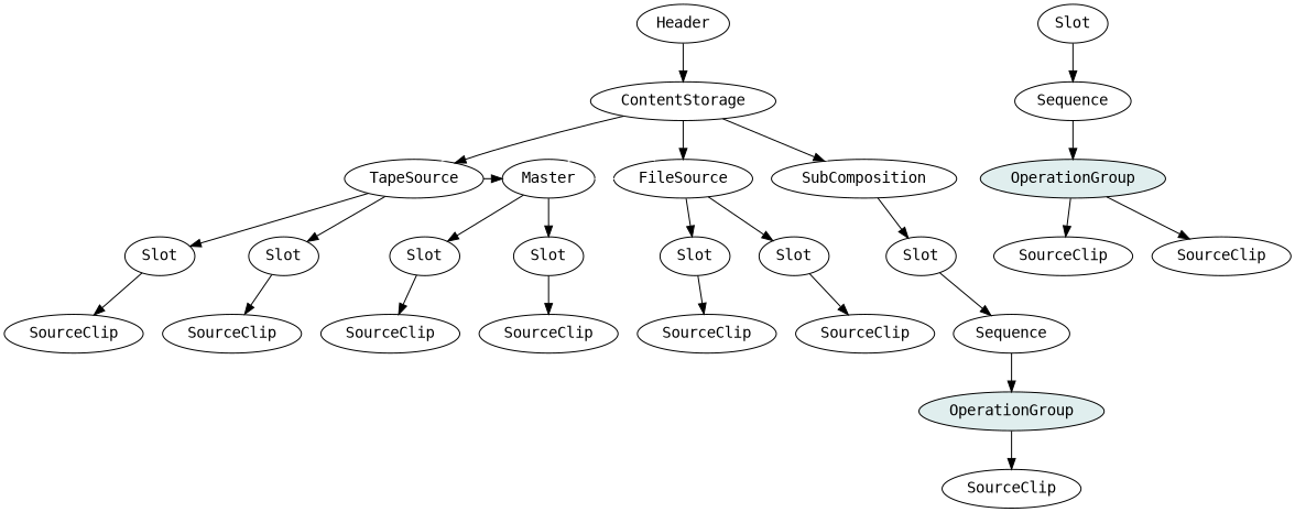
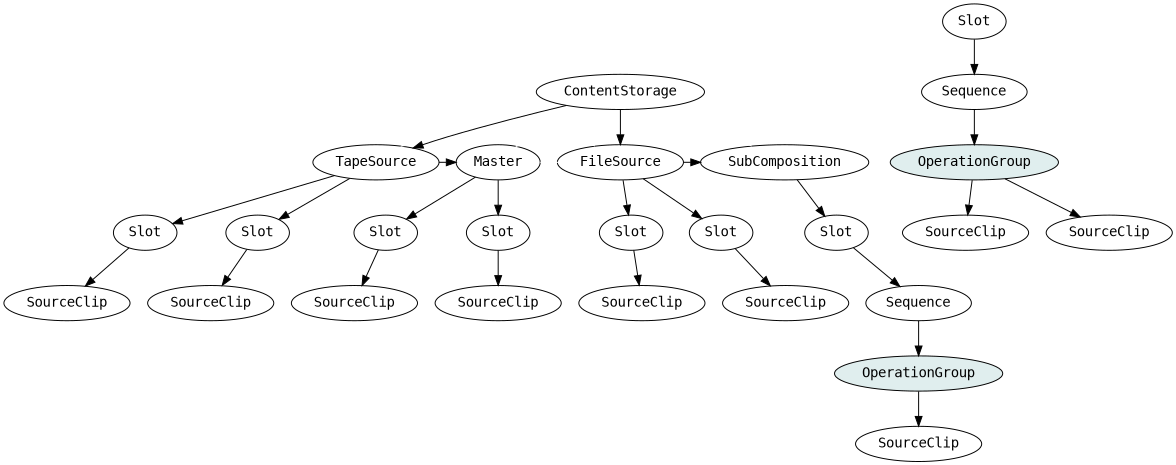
  digraph {
    fontname="DejaVu Sans Mono"
    node [fontname="DejaVu Sans Mono"]
    edge [fontname="DejaVu Sans Mono"]
    SubComposition
    Master
    FileSource
    TapeSource
    n5 [label=Slot]
    n6 [label=Slot]
    n7 [label=Slot]
    n8 [label=Slot]
    n9 [label=Slot]
    n10 [label=Slot]
    n11 [label=Slot]
-   Header
    ContentStorage
    n14 [label=Slot]
    Sequence
    n16 [label=Sequence]
    n17 [label=SourceClip]
    n18 [label=SourceClip]
    n19 [label=SourceClip]
    n20 [label=SourceClip]
    n21 [label=SourceClip]
    n22 [label=SourceClip]
    OperationGroup [fillcolor=azure2 style=filled]
    n24 [fillcolor=azure2 label=OperationGroup style=filled]
    n25 [label=SourceClip]
    n26 [label=SourceClip]
    n27 [label=SourceClip]
    subgraph cluster_1 {
      color=white
      subgraph sub_2 {
        color=white
        rank=same
        SubComposition
        Master
        FileSource
        TapeSource
      }
    }
    SubComposition -> Master [color=white]
    SubComposition -> n5
    Master -> FileSource [color=white]
    Master -> n6
    Master -> n7
    FileSource -> TapeSource [color=white]
    FileSource -> n8
    FileSource -> n9
    TapeSource -> Master
    TapeSource -> n10
    TapeSource -> n11
    n5 -> n16
    n6 -> n17
    n7 -> n18
    n8 -> n19
    n9 -> n20
    n10 -> n21
    n11 -> n22
-   Header -> ContentStorage
-   ContentStorage -> SubComposition
+   FileSource -> SubComposition
    ContentStorage -> FileSource
    ContentStorage -> TapeSource
    n14 -> Sequence
    Sequence -> OperationGroup
    n16 -> n24
    OperationGroup -> n25
    OperationGroup -> n26
    n24 -> n27
  }
